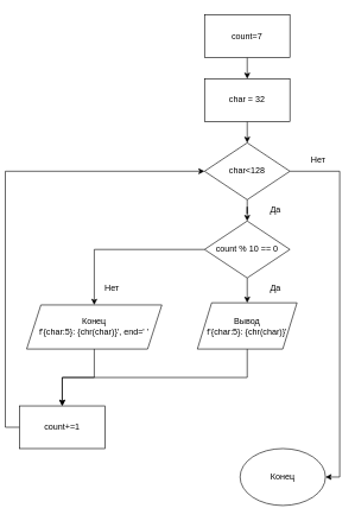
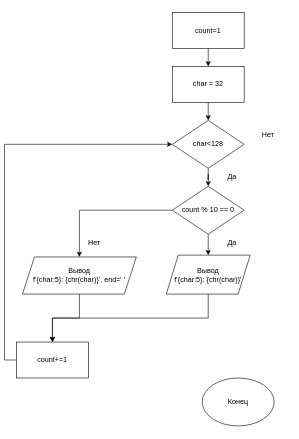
  <mxCell id="0" />
  <mxCell id="1" parent="0" />
  <mxCell id="2" value="Конец" style="ellipse;whiteSpace=wrap;html=1;" parent="1" vertex="1"><mxGeometry x="330" y="630" width="120" height="80" as="geometry" /></mxCell>
  <mxCell id="3" style="edgeStyle=orthogonalEdgeStyle;rounded=0;orthogonalLoop=1;jettySize=auto;html=1;exitX=0.5;exitY=1;exitDx=0;exitDy=0;entryX=0.5;entryY=0;entryDx=0;entryDy=0;" parent="1" source="4" target="6" edge="1"><mxGeometry relative="1" as="geometry" /></mxCell>
- <mxCell id="4" value="count=7" style="rounded=0;whiteSpace=wrap;html=1;" parent="1" vertex="1"><mxGeometry x="280" y="20" width="120" height="60" as="geometry" /></mxCell>
+ <mxCell id="4" value="count=1" style="rounded=0;whiteSpace=wrap;html=1;" parent="1" vertex="1"><mxGeometry x="280" y="20" width="120" height="60" as="geometry" /></mxCell>
  <mxCell id="5" style="edgeStyle=orthogonalEdgeStyle;rounded=0;orthogonalLoop=1;jettySize=auto;html=1;exitX=0.5;exitY=1;exitDx=0;exitDy=0;entryX=0.5;entryY=0;entryDx=0;entryDy=0;" parent="1" source="6" target="9" edge="1"><mxGeometry relative="1" as="geometry" /></mxCell>
  <mxCell id="6" value="char = 32" style="rounded=0;whiteSpace=wrap;html=1;" parent="1" vertex="1"><mxGeometry x="280" y="110" width="120" height="60" as="geometry" /></mxCell>
- <mxCell id="7" style="edgeStyle=orthogonalEdgeStyle;rounded=0;orthogonalLoop=1;jettySize=auto;html=1;exitX=1;exitY=0.5;exitDx=0;exitDy=0;entryX=1;entryY=0.5;entryDx=0;entryDy=0;" parent="1" source="9" target="2" edge="1"><mxGeometry relative="1" as="geometry" /></mxCell>
  <mxCell id="8" style="edgeStyle=orthogonalEdgeStyle;rounded=0;orthogonalLoop=1;jettySize=auto;html=1;exitX=0.5;exitY=1;exitDx=0;exitDy=0;" parent="1" source="9" target="14" edge="1"><mxGeometry relative="1" as="geometry" /></mxCell>
  <mxCell id="9" value="char&amp;lt;128" style="rhombus;whiteSpace=wrap;html=1;" parent="1" vertex="1"><mxGeometry x="280" y="200" width="120" height="80" as="geometry" /></mxCell>
  <mxCell id="10" value="Да" style="text;html=1;strokeColor=none;fillColor=none;align=center;verticalAlign=middle;whiteSpace=wrap;rounded=0;" parent="1" vertex="1"><mxGeometry x="350" y="280" width="60" height="30" as="geometry" /></mxCell>
  <mxCell id="11" value="Нет" style="text;html=1;strokeColor=none;fillColor=none;align=center;verticalAlign=middle;whiteSpace=wrap;rounded=0;" parent="1" vertex="1"><mxGeometry x="410" y="210" width="60" height="30" as="geometry" /></mxCell>
  <mxCell id="12" style="edgeStyle=orthogonalEdgeStyle;rounded=0;orthogonalLoop=1;jettySize=auto;html=1;exitX=0.5;exitY=1;exitDx=0;exitDy=0;entryX=0.5;entryY=0;entryDx=0;entryDy=0;" parent="1" source="14" target="16" edge="1"><mxGeometry relative="1" as="geometry" /></mxCell>
  <mxCell id="13" style="edgeStyle=orthogonalEdgeStyle;rounded=0;orthogonalLoop=1;jettySize=auto;html=1;exitX=0;exitY=0.5;exitDx=0;exitDy=0;entryX=0.5;entryY=0;entryDx=0;entryDy=0;" parent="1" source="14" target="19" edge="1"><mxGeometry relative="1" as="geometry" /></mxCell>
  <mxCell id="14" value="count % 10 == 0" style="rhombus;whiteSpace=wrap;html=1;" parent="1" vertex="1"><mxGeometry x="280" y="310" width="120" height="80" as="geometry" /></mxCell>
  <mxCell id="15" style="edgeStyle=orthogonalEdgeStyle;rounded=0;orthogonalLoop=1;jettySize=auto;html=1;exitX=0.5;exitY=1;exitDx=0;exitDy=0;entryX=0.5;entryY=0;entryDx=0;entryDy=0;" parent="1" source="16" target="22" edge="1"><mxGeometry relative="1" as="geometry" /></mxCell>
  <mxCell id="16" value="Вывод&lt;br&gt;f'{char:5}: {chr(char)}'" style="shape=parallelogram;perimeter=parallelogramPerimeter;whiteSpace=wrap;html=1;fixedSize=1;" parent="1" vertex="1"><mxGeometry x="270" y="425" width="140" height="65" as="geometry" /></mxCell>
  <mxCell id="17" value="Да" style="text;html=1;strokeColor=none;fillColor=none;align=center;verticalAlign=middle;whiteSpace=wrap;rounded=0;" parent="1" vertex="1"><mxGeometry x="350" y="390" width="60" height="30" as="geometry" /></mxCell>
  <mxCell id="18" style="edgeStyle=orthogonalEdgeStyle;rounded=0;orthogonalLoop=1;jettySize=auto;html=1;exitX=0.5;exitY=1;exitDx=0;exitDy=0;entryX=0.5;entryY=0;entryDx=0;entryDy=0;" parent="1" source="19" target="22" edge="1"><mxGeometry relative="1" as="geometry" /></mxCell>
- <mxCell id="19" value="Конец&lt;br&gt;f'{char:5}: {chr(char)}', end=' '" style="shape=parallelogram;perimeter=parallelogramPerimeter;whiteSpace=wrap;html=1;fixedSize=1;" parent="1" vertex="1"><mxGeometry x="30" y="428" width="190" height="62" as="geometry" /></mxCell>
+ <mxCell id="19" value="Вывод&lt;br&gt;f'{char:5}: {chr(char)}', end=' '" style="shape=parallelogram;perimeter=parallelogramPerimeter;whiteSpace=wrap;html=1;fixedSize=1;" parent="1" vertex="1"><mxGeometry x="30" y="428" width="190" height="62" as="geometry" /></mxCell>
  <mxCell id="20" value="Нет" style="text;html=1;strokeColor=none;fillColor=none;align=center;verticalAlign=middle;whiteSpace=wrap;rounded=0;" parent="1" vertex="1"><mxGeometry x="120" y="390" width="60" height="30" as="geometry" /></mxCell>
  <mxCell id="21" style="edgeStyle=orthogonalEdgeStyle;rounded=0;orthogonalLoop=1;jettySize=auto;html=1;exitX=0;exitY=0.5;exitDx=0;exitDy=0;entryX=0;entryY=0.5;entryDx=0;entryDy=0;" parent="1" source="22" target="9" edge="1"><mxGeometry relative="1" as="geometry" /></mxCell>
  <mxCell id="22" value="count+=1" style="rounded=0;whiteSpace=wrap;html=1;" parent="1" vertex="1"><mxGeometry x="20" y="570" width="120" height="60" as="geometry" /></mxCell>
